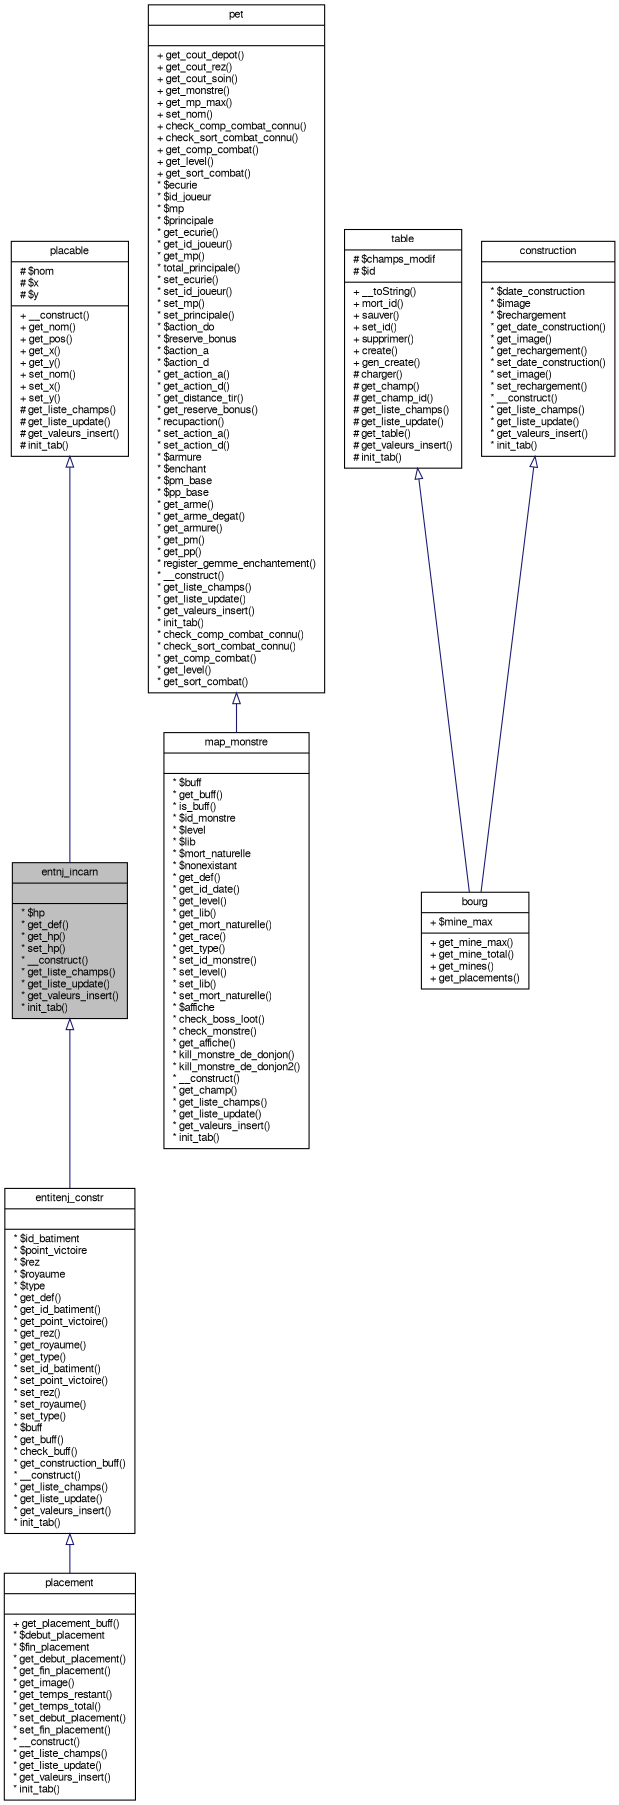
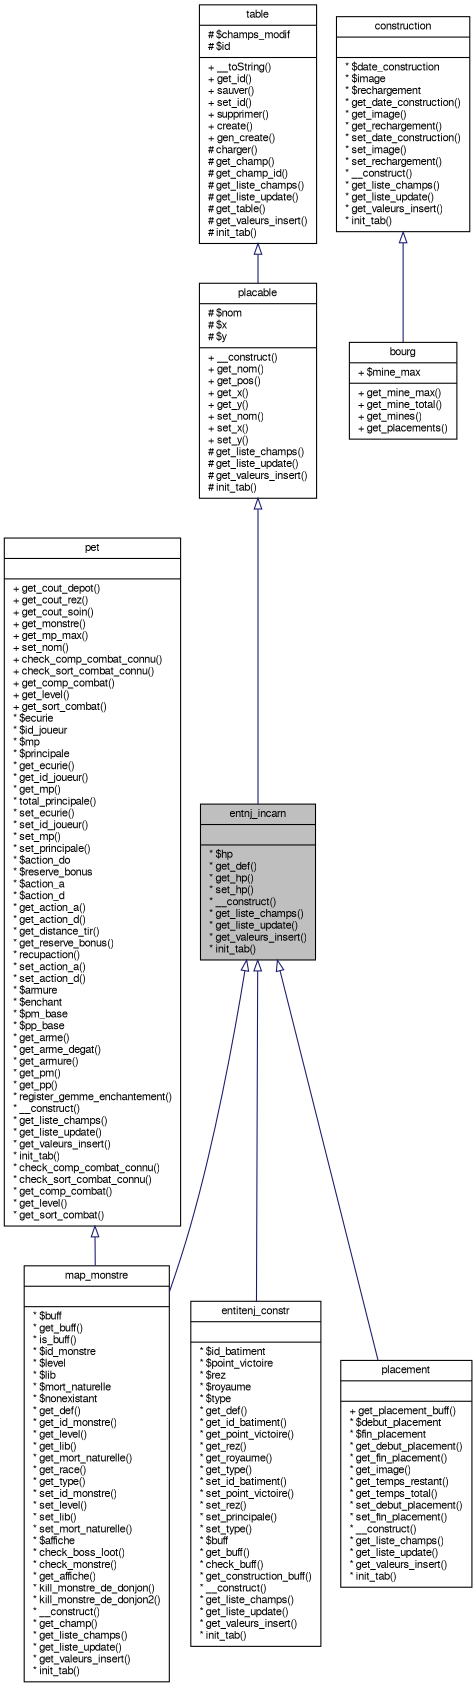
  digraph {
    node [color=black fontname=FreeSans fontsize=10 shape=record]
    edge [arrowtail=empty color=midnightblue dir=back fontname=FreeSans fontsize=10 labelfontname=FreeSans labelfontsize=10 style=solid]
    n1 [fillcolor=grey75 fontcolor=black height=0.2 label="{entnj_incarn\n||* $hp\l* get_def()\l* get_hp()\l* set_hp()\l* __construct()\l* get_liste_champs()\l* get_liste_update()\l* get_valeurs_insert()\l* init_tab()\l}" style=filled width=0.4]
-   n2 [height=0.2 label="{entitenj_constr\n||* $id_batiment\l* $point_victoire\l* $rez\l* $royaume\l* $type\l* get_def()\l* get_id_batiment()\l* get_point_victoire()\l* get_rez()\l* get_royaume()\l* get_type()\l* set_id_batiment()\l* set_point_victoire()\l* set_rez()\l* set_royaume()\l* set_type()\l* $buff\l* get_buff()\l* check_buff()\l* get_construction_buff()\l* __construct()\l* get_liste_champs()\l* get_liste_update()\l* get_valeurs_insert()\l* init_tab()\l}" width=0.4]
-   n3 [height=0.2 label="{map_monstre\n||* $buff\l* get_buff()\l* is_buff()\l* $id_monstre\l* $level\l* $lib\l* $mort_naturelle\l* $nonexistant\l* get_def()\l* get_id_date()\l* get_level()\l* get_lib()\l* get_mort_naturelle()\l* get_race()\l* get_type()\l* set_id_monstre()\l* set_level()\l* set_lib()\l* set_mort_naturelle()\l* $affiche\l* check_boss_loot()\l* check_monstre()\l* get_affiche()\l* kill_monstre_de_donjon()\l* kill_monstre_de_donjon2()\l* __construct()\l* get_champ()\l* get_liste_champs()\l* get_liste_update()\l* get_valeurs_insert()\l* init_tab()\l}" width=0.4]
+   n2 [height=0.2 label="{entitenj_constr\n||* $id_batiment\l* $point_victoire\l* $rez\l* $royaume\l* $type\l* get_def()\l* get_id_batiment()\l* get_point_victoire()\l* get_rez()\l* get_royaume()\l* get_type()\l* set_id_batiment()\l* set_point_victoire()\l* set_rez()\l* set_principale()\l* set_type()\l* $buff\l* get_buff()\l* check_buff()\l* get_construction_buff()\l* __construct()\l* get_liste_champs()\l* get_liste_update()\l* get_valeurs_insert()\l* init_tab()\l}" width=0.4]
+   n3 [height=0.2 label="{map_monstre\n||* $buff\l* get_buff()\l* is_buff()\l* $id_monstre\l* $level\l* $lib\l* $mort_naturelle\l* $nonexistant\l* get_def()\l* get_id_monstre()\l* get_level()\l* get_lib()\l* get_mort_naturelle()\l* get_race()\l* get_type()\l* set_id_monstre()\l* set_level()\l* set_lib()\l* set_mort_naturelle()\l* $affiche\l* check_boss_loot()\l* check_monstre()\l* get_affiche()\l* kill_monstre_de_donjon()\l* kill_monstre_de_donjon2()\l* __construct()\l* get_champ()\l* get_liste_champs()\l* get_liste_update()\l* get_valeurs_insert()\l* init_tab()\l}" width=0.4]
    n4 [height=0.2 label="{placement\n||+ get_placement_buff()\l* $debut_placement\l* $fin_placement\l* get_debut_placement()\l* get_fin_placement()\l* get_image()\l* get_temps_restant()\l* get_temps_total()\l* set_debut_placement()\l* set_fin_placement()\l* __construct()\l* get_liste_champs()\l* get_liste_update()\l* get_valeurs_insert()\l* init_tab()\l}" width=0.4]
    n5 [height=0.2 label="{placable\n|# $nom\l# $x\l# $y\l|+ __construct()\l+ get_nom()\l+ get_pos()\l+ get_x()\l+ get_y()\l+ set_nom()\l+ set_x()\l+ set_y()\l# get_liste_champs()\l# get_liste_update()\l# get_valeurs_insert()\l# init_tab()\l}" width=0.4]
-   n6 [height=0.2 label="{table\n|# $champs_modif\l# $id\l|+ __toString()\l+ mort_id()\l+ sauver()\l+ set_id()\l+ supprimer()\l+ create()\l+ gen_create()\l# charger()\l# get_champ()\l# get_champ_id()\l# get_liste_champs()\l# get_liste_update()\l# get_table()\l# get_valeurs_insert()\l# init_tab()\l}" width=0.4]
+   n6 [height=0.2 label="{table\n|# $champs_modif\l# $id\l|+ __toString()\l+ get_id()\l+ sauver()\l+ set_id()\l+ supprimer()\l+ create()\l+ gen_create()\l# charger()\l# get_champ()\l# get_champ_id()\l# get_liste_champs()\l# get_liste_update()\l# get_table()\l# get_valeurs_insert()\l# init_tab()\l}" width=0.4]
    n7 [height=0.2 label="{construction\n||* $date_construction\l* $image\l* $rechargement\l* get_date_construction()\l* get_image()\l* get_rechargement()\l* set_date_construction()\l* set_image()\l* set_rechargement()\l* __construct()\l* get_liste_champs()\l* get_liste_update()\l* get_valeurs_insert()\l* init_tab()\l}" width=0.4]
    n8 [height=0.2 label="{bourg\n|+ $mine_max\l|+ get_mine_max()\l+ get_mine_total()\l+ get_mines()\l+ get_placements()\l}" width=0.4]
    n9 [height=0.2 label="{pet\n||+ get_cout_depot()\l+ get_cout_rez()\l+ get_cout_soin()\l+ get_monstre()\l+ get_mp_max()\l+ set_nom()\l+ check_comp_combat_connu()\l+ check_sort_combat_connu()\l+ get_comp_combat()\l+ get_level()\l+ get_sort_combat()\l* $ecurie\l* $id_joueur\l* $mp\l* $principale\l* get_ecurie()\l* get_id_joueur()\l* get_mp()\l* total_principale()\l* set_ecurie()\l* set_id_joueur()\l* set_mp()\l* set_principale()\l* $action_do\l* $reserve_bonus\l* $action_a\l* $action_d\l* get_action_a()\l* get_action_d()\l* get_distance_tir()\l* get_reserve_bonus()\l* recupaction()\l* set_action_a()\l* set_action_d()\l* $armure\l* $enchant\l* $pm_base\l* $pp_base\l* get_arme()\l* get_arme_degat()\l* get_armure()\l* get_pm()\l* get_pp()\l* register_gemme_enchantement()\l* __construct()\l* get_liste_champs()\l* get_liste_update()\l* get_valeurs_insert()\l* init_tab()\l* check_comp_combat_connu()\l* check_sort_combat_connu()\l* get_comp_combat()\l* get_level()\l* get_sort_combat()\l}" width=0.4]
    n1 -> n2
-   n2 -> n4
+   n1 -> n3
+   n1 -> n4
    n5 -> n1
-   n6 -> n8
+   n6 -> n5
    n7 -> n8
    n9 -> n3
  }
